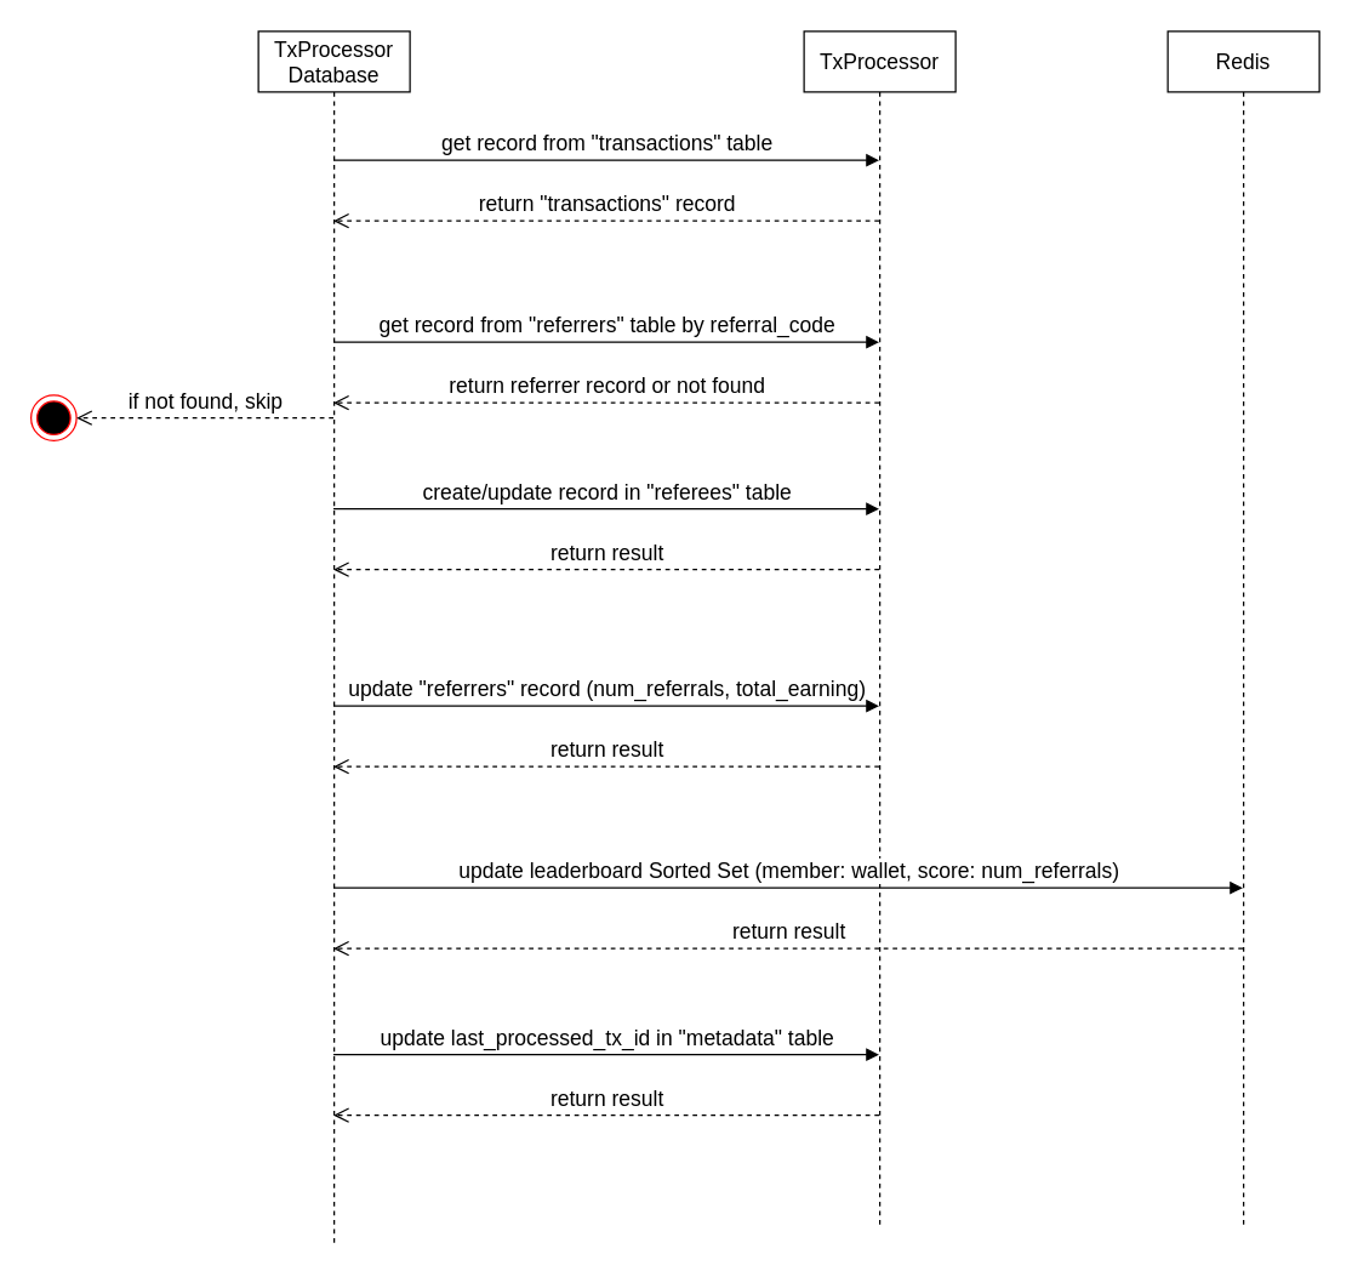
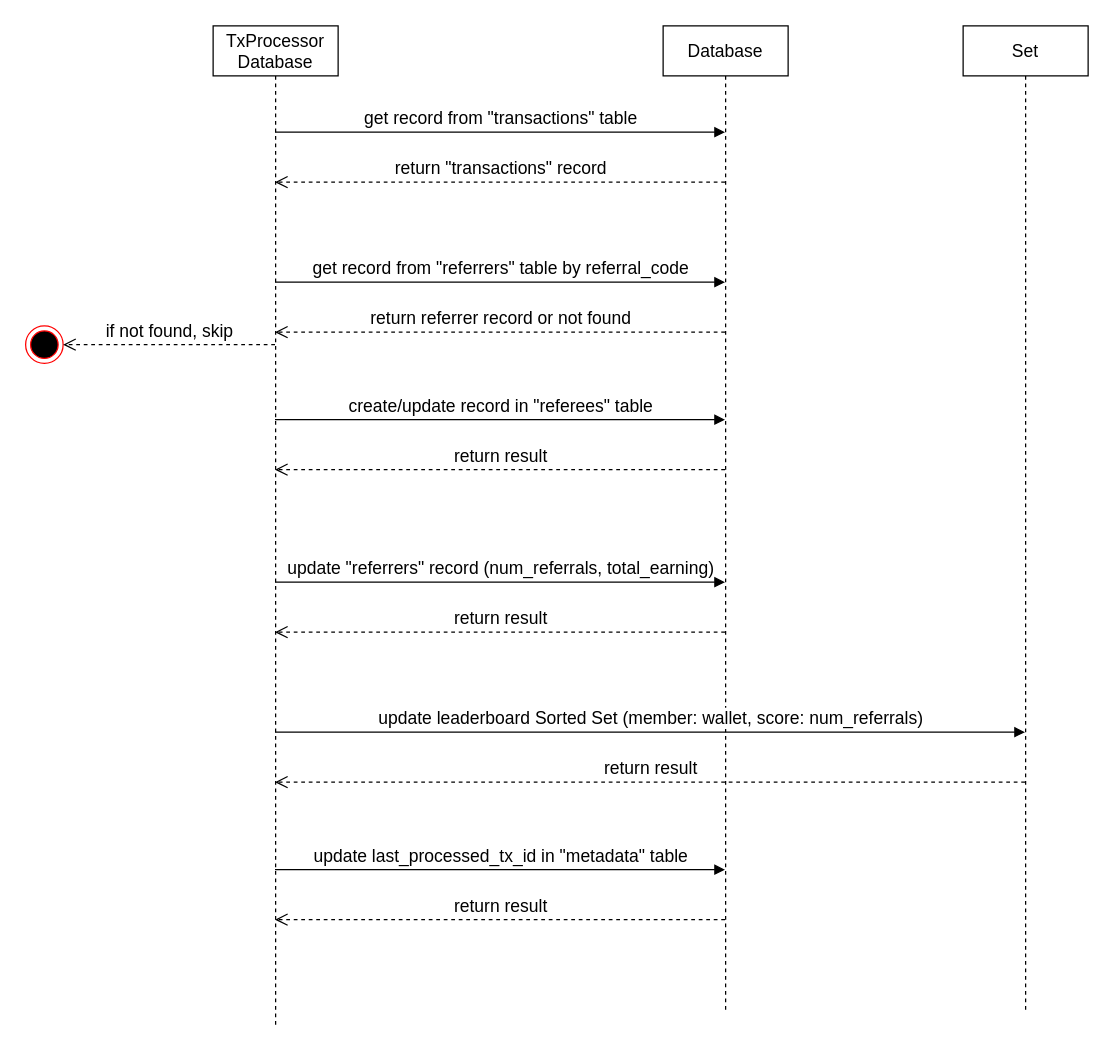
  <mxCell id="0" />
  <mxCell id="1" parent="0" />
  <mxCell id="2" value="TxProcessor Database" style="shape=umlLifeline;perimeter=lifelinePerimeter;whiteSpace=wrap;html=1;container=1;collapsible=0;recursiveResize=0;outlineConnect=0;fontSize=14;" parent="1" vertex="1"><mxGeometry x="170" y="20" width="100" height="800" as="geometry" /></mxCell>
- <mxCell id="3" value="TxProcessor" style="shape=umlLifeline;perimeter=lifelinePerimeter;whiteSpace=wrap;html=1;container=1;collapsible=0;recursiveResize=0;outlineConnect=0;fontSize=14;" parent="1" vertex="1"><mxGeometry x="530" y="20" width="100" height="790" as="geometry" /></mxCell>
- <mxCell id="4" value="Redis" style="shape=umlLifeline;perimeter=lifelinePerimeter;whiteSpace=wrap;html=1;container=1;collapsible=0;recursiveResize=0;outlineConnect=0;fontSize=14;" parent="1" vertex="1"><mxGeometry x="770" y="20" width="100" height="790" as="geometry" /></mxCell>
+ <mxCell id="3" value="Database" style="shape=umlLifeline;perimeter=lifelinePerimeter;whiteSpace=wrap;html=1;container=1;collapsible=0;recursiveResize=0;outlineConnect=0;fontSize=14;" parent="1" vertex="1"><mxGeometry x="530" y="20" width="100" height="790" as="geometry" /></mxCell>
+ <mxCell id="4" value="Set" style="shape=umlLifeline;perimeter=lifelinePerimeter;whiteSpace=wrap;html=1;container=1;collapsible=0;recursiveResize=0;outlineConnect=0;fontSize=14;" parent="1" vertex="1"><mxGeometry x="770" y="20" width="100" height="790" as="geometry" /></mxCell>
  <mxCell id="5" value="return referrer record or not found" style="html=1;verticalAlign=bottom;endArrow=open;dashed=1;endSize=8;rounded=0;fontSize=14;" parent="1" edge="1"><mxGeometry relative="1" as="geometry"><mxPoint x="579.5" y="265" as="sourcePoint" /><mxPoint x="219.5" y="265" as="targetPoint" /></mxGeometry></mxCell>
  <mxCell id="6" value="get record from &quot;referrers&quot; table by referral_code" style="html=1;verticalAlign=bottom;endArrow=block;rounded=0;fontSize=14;" parent="1" edge="1"><mxGeometry width="80" relative="1" as="geometry"><mxPoint x="219.5" y="225" as="sourcePoint" /><mxPoint x="579.5" y="225" as="targetPoint" /></mxGeometry></mxCell>
  <mxCell id="7" value="get record from &quot;transactions&quot; table" style="html=1;verticalAlign=bottom;endArrow=block;rounded=0;fontSize=14;" parent="1" edge="1"><mxGeometry width="80" relative="1" as="geometry"><mxPoint x="219.5" y="105" as="sourcePoint" /><mxPoint x="579.5" y="105" as="targetPoint" /></mxGeometry></mxCell>
  <mxCell id="8" value="return &quot;transactions&quot; record" style="html=1;verticalAlign=bottom;endArrow=open;dashed=1;endSize=8;rounded=0;fontSize=14;" parent="1" edge="1"><mxGeometry relative="1" as="geometry"><mxPoint x="579.5" y="145" as="sourcePoint" /><mxPoint x="219.5" y="145" as="targetPoint" /></mxGeometry></mxCell>
  <mxCell id="9" value="" style="ellipse;html=1;shape=endState;fillColor=#000000;strokeColor=#ff0000;fontSize=14;" parent="1" vertex="1"><mxGeometry x="20" y="260" width="30" height="30" as="geometry" /></mxCell>
  <mxCell id="10" value="if not found, skip" style="html=1;verticalAlign=bottom;endArrow=open;dashed=1;endSize=8;rounded=0;fontSize=14;entryX=1;entryY=0.5;entryDx=0;entryDy=0;" parent="1" source="2" target="9" edge="1"><mxGeometry relative="1" as="geometry"><mxPoint x="180" y="280" as="sourcePoint" /><mxPoint x="80" y="280" as="targetPoint" /></mxGeometry></mxCell>
  <mxCell id="11" value="return result" style="html=1;verticalAlign=bottom;endArrow=open;dashed=1;endSize=8;rounded=0;fontSize=14;" parent="1" edge="1"><mxGeometry relative="1" as="geometry"><mxPoint x="579.5" y="375" as="sourcePoint" /><mxPoint x="219.5" y="375" as="targetPoint" /></mxGeometry></mxCell>
  <mxCell id="12" value="create/update record in &quot;referees&quot; table" style="html=1;verticalAlign=bottom;endArrow=block;rounded=0;fontSize=14;" parent="1" edge="1"><mxGeometry width="80" relative="1" as="geometry"><mxPoint x="219.5" y="335" as="sourcePoint" /><mxPoint x="579.5" y="335" as="targetPoint" /></mxGeometry></mxCell>
  <mxCell id="13" value="return result" style="html=1;verticalAlign=bottom;endArrow=open;dashed=1;endSize=8;rounded=0;fontSize=14;" parent="1" edge="1"><mxGeometry relative="1" as="geometry"><mxPoint x="579.5" y="505" as="sourcePoint" /><mxPoint x="219.5" y="505" as="targetPoint" /></mxGeometry></mxCell>
  <mxCell id="14" value="update &quot;referrers&quot; record (num_referrals, total_earning)" style="html=1;verticalAlign=bottom;endArrow=block;rounded=0;fontSize=14;" parent="1" edge="1"><mxGeometry width="80" relative="1" as="geometry"><mxPoint x="219.5" y="465" as="sourcePoint" /><mxPoint x="579.5" y="465" as="targetPoint" /></mxGeometry></mxCell>
  <mxCell id="15" value="return result" style="html=1;verticalAlign=bottom;endArrow=open;dashed=1;endSize=8;rounded=0;fontSize=14;" parent="1" edge="1"><mxGeometry relative="1" as="geometry"><mxPoint x="819.5" y="625" as="sourcePoint" /><mxPoint x="219.5" y="625" as="targetPoint" /></mxGeometry></mxCell>
  <mxCell id="16" value="update leaderboard Sorted Set (member: wallet, score: num_referrals)" style="html=1;verticalAlign=bottom;endArrow=block;rounded=0;fontSize=14;" parent="1" edge="1"><mxGeometry width="80" relative="1" as="geometry"><mxPoint x="219.5" y="585" as="sourcePoint" /><mxPoint x="819.5" y="585" as="targetPoint" /></mxGeometry></mxCell>
  <mxCell id="17" value="update last_processed_tx_id in &quot;metadata&quot; table" style="html=1;verticalAlign=bottom;endArrow=block;rounded=0;fontSize=14;" parent="1" edge="1"><mxGeometry width="80" relative="1" as="geometry"><mxPoint x="219.5" y="695" as="sourcePoint" /><mxPoint x="579.5" y="695" as="targetPoint" /></mxGeometry></mxCell>
  <mxCell id="18" value="return result" style="html=1;verticalAlign=bottom;endArrow=open;dashed=1;endSize=8;rounded=0;fontSize=14;" parent="1" edge="1"><mxGeometry relative="1" as="geometry"><mxPoint x="579.5" y="735" as="sourcePoint" /><mxPoint x="219.5" y="735" as="targetPoint" /></mxGeometry></mxCell>
